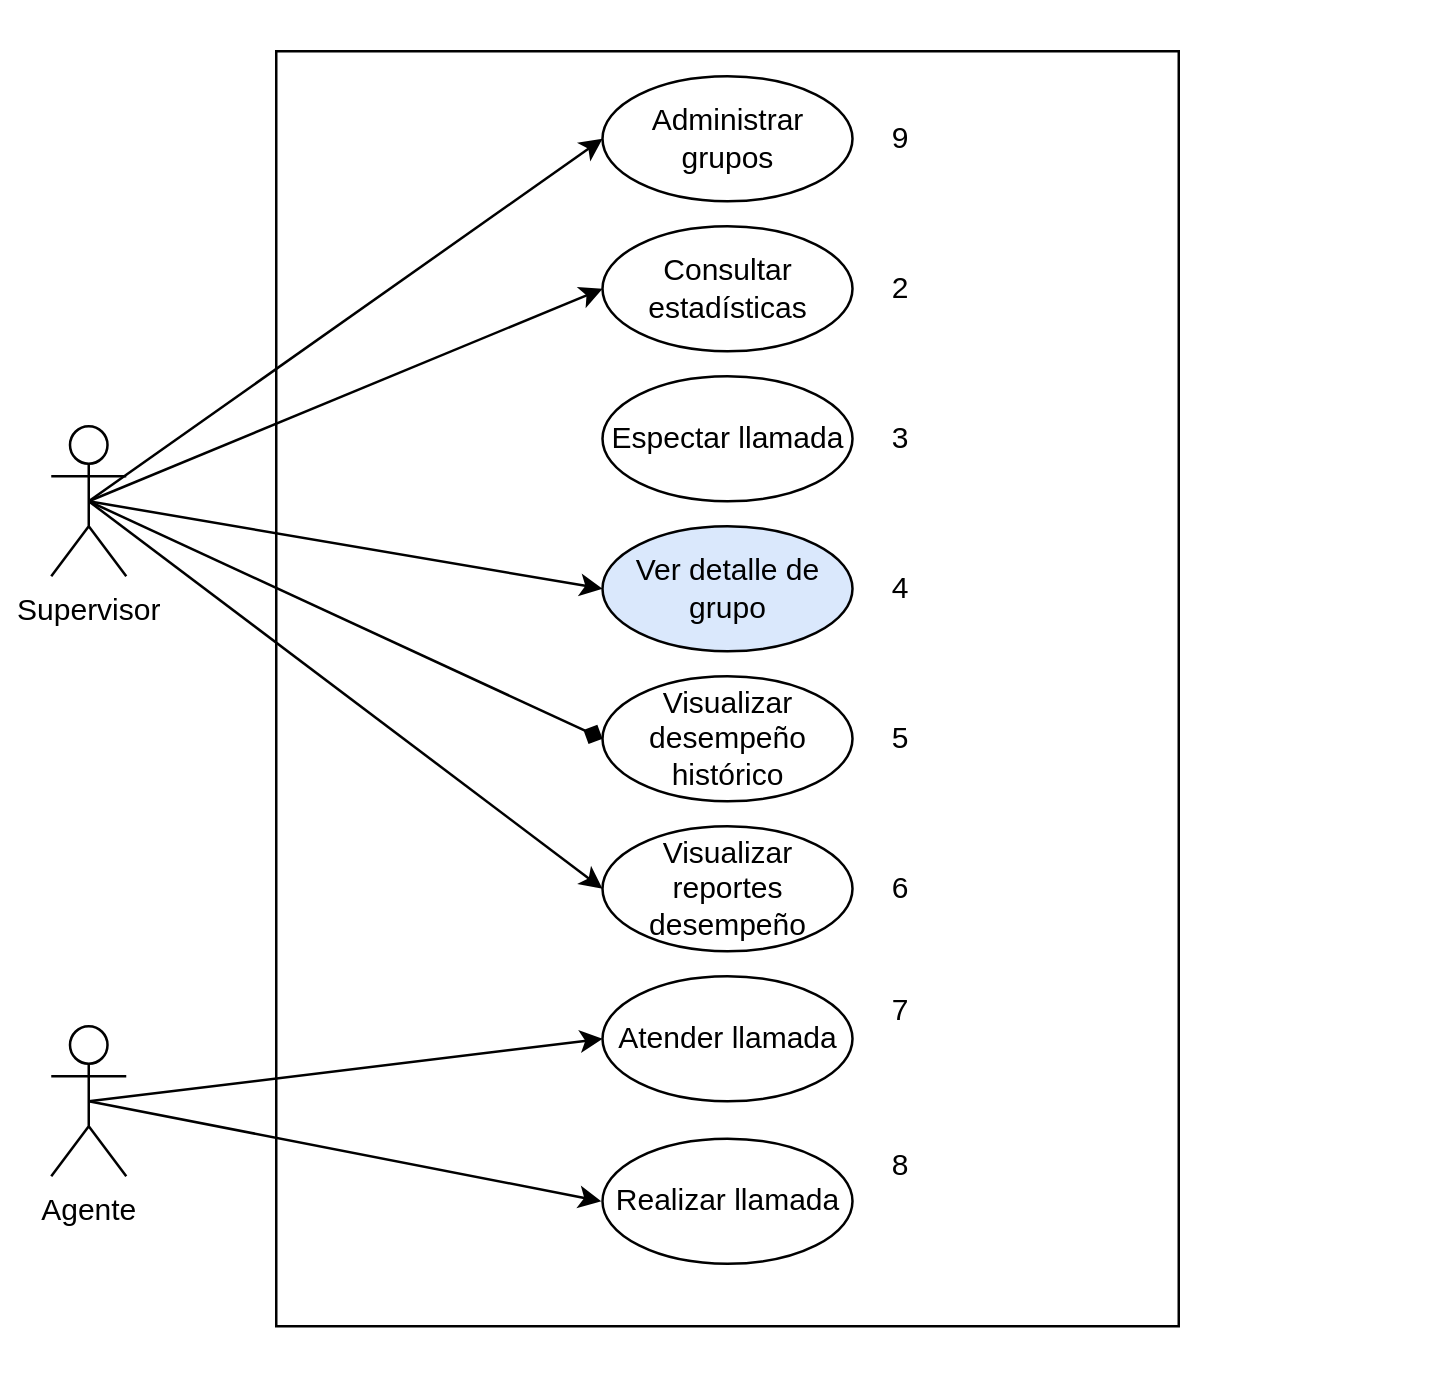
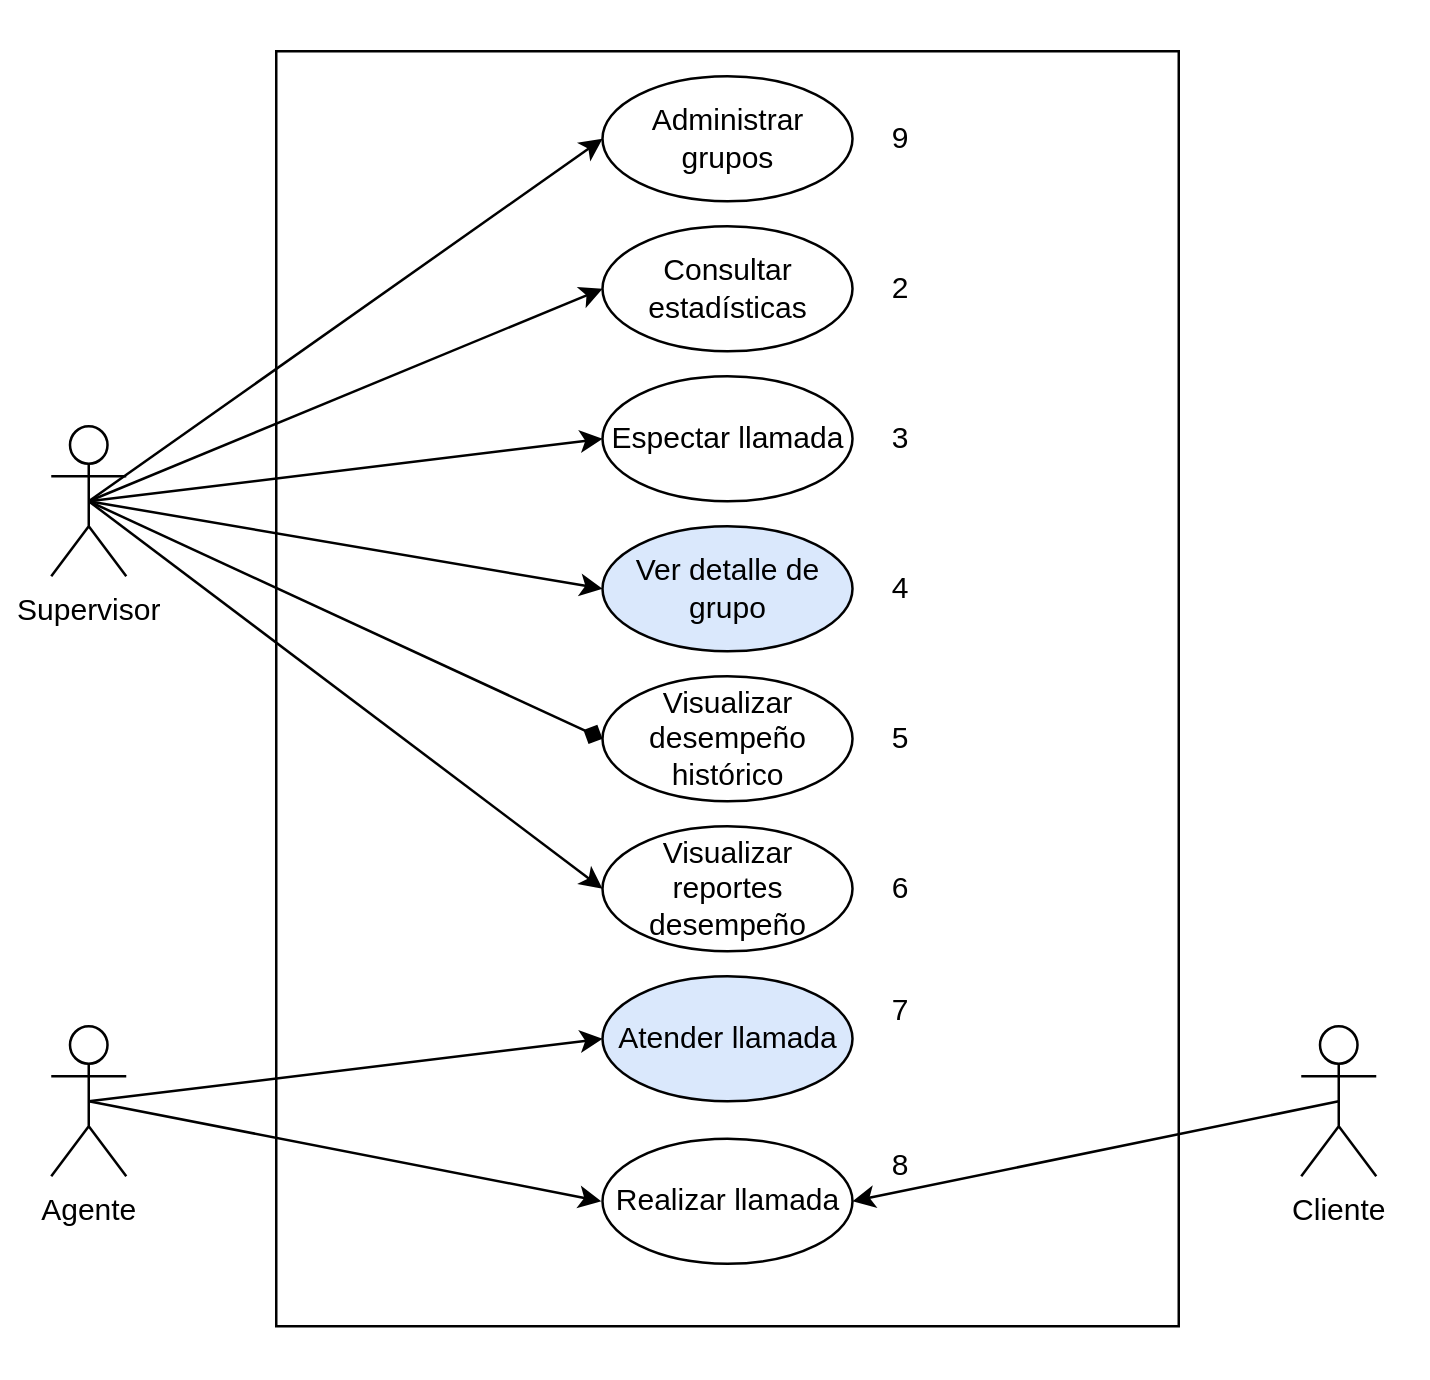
  <mxCell id="0" />
  <mxCell id="1" parent="0" />
  <mxCell id="2" value="" style="rounded=0;whiteSpace=wrap;html=1;" vertex="1" parent="1"><mxGeometry x="110" y="20" width="361" height="510" as="geometry" /></mxCell>
  <mxCell id="3" style="rounded=0;orthogonalLoop=1;jettySize=auto;html=1;exitX=0.5;exitY=0.5;exitDx=0;exitDy=0;exitPerimeter=0;entryX=0;entryY=0.5;entryDx=0;entryDy=0;" edge="1" parent="1" source="9" target="15"><mxGeometry relative="1" as="geometry" /></mxCell>
  <mxCell id="4" style="rounded=0;orthogonalLoop=1;jettySize=auto;html=1;exitX=0.5;exitY=0.5;exitDx=0;exitDy=0;exitPerimeter=0;entryX=0;entryY=0.5;entryDx=0;entryDy=0;" edge="1" parent="1" source="9" target="16"><mxGeometry relative="1" as="geometry" /></mxCell>
+ <mxCell id="5" style="rounded=0;orthogonalLoop=1;jettySize=auto;html=1;exitX=0.5;exitY=0.5;exitDx=0;exitDy=0;exitPerimeter=0;entryX=0;entryY=0.5;entryDx=0;entryDy=0;" edge="1" parent="1" source="9" target="17"><mxGeometry relative="1" as="geometry" /></mxCell>
  <mxCell id="6" style="rounded=0;orthogonalLoop=1;jettySize=auto;html=1;exitX=0.5;exitY=0.5;exitDx=0;exitDy=0;exitPerimeter=0;entryX=0;entryY=0.5;entryDx=0;entryDy=0;" edge="1" parent="1" source="9" target="18"><mxGeometry relative="1" as="geometry" /></mxCell>
  <mxCell id="7" style="rounded=0;orthogonalLoop=1;jettySize=auto;html=1;exitX=0.5;exitY=0.5;exitDx=0;exitDy=0;exitPerimeter=0;entryX=0;entryY=0.5;entryDx=0;entryDy=0;endArrow=diamond;" edge="1" parent="1" source="9" target="19"><mxGeometry relative="1" as="geometry" /></mxCell>
  <mxCell id="8" style="rounded=0;orthogonalLoop=1;jettySize=auto;html=1;exitX=0.5;exitY=0.5;exitDx=0;exitDy=0;exitPerimeter=0;entryX=0;entryY=0.5;entryDx=0;entryDy=0;" edge="1" parent="1" source="9" target="23"><mxGeometry relative="1" as="geometry" /></mxCell>
  <mxCell id="9" value="Supervisor" style="shape=umlActor;verticalLabelPosition=bottom;verticalAlign=top;html=1;outlineConnect=0;" vertex="1" parent="1"><mxGeometry x="20" y="170" width="30" height="60" as="geometry" /></mxCell>
  <mxCell id="10" style="rounded=0;orthogonalLoop=1;jettySize=auto;html=1;exitX=0.5;exitY=0.5;exitDx=0;exitDy=0;exitPerimeter=0;entryX=0;entryY=0.5;entryDx=0;entryDy=0;" edge="1" parent="1" source="12" target="20"><mxGeometry relative="1" as="geometry" /></mxCell>
  <mxCell id="11" style="rounded=0;orthogonalLoop=1;jettySize=auto;html=1;exitX=0.5;exitY=0.5;exitDx=0;exitDy=0;exitPerimeter=0;" edge="1" parent="1" source="12"><mxGeometry relative="1" as="geometry"><mxPoint x="240" y="480" as="targetPoint" /></mxGeometry></mxCell>
  <mxCell id="12" value="Agente" style="shape=umlActor;verticalLabelPosition=bottom;verticalAlign=top;html=1;outlineConnect=0;" vertex="1" parent="1"><mxGeometry x="20" y="410" width="30" height="60" as="geometry" /></mxCell>
+ <mxCell id="13" style="rounded=0;orthogonalLoop=1;jettySize=auto;html=1;exitX=0.5;exitY=0.5;exitDx=0;exitDy=0;exitPerimeter=0;entryX=1;entryY=0.5;entryDx=0;entryDy=0;" edge="1" parent="1" source="14" target="21"><mxGeometry relative="1" as="geometry" /></mxCell>
+ <mxCell id="14" value="Cliente" style="shape=umlActor;verticalLabelPosition=bottom;verticalAlign=top;html=1;outlineConnect=0;" vertex="1" parent="1"><mxGeometry x="520" y="410" width="30" height="60" as="geometry" /></mxCell>
  <mxCell id="15" value="Administrar grupos" style="ellipse;whiteSpace=wrap;html=1;" vertex="1" parent="1"><mxGeometry x="240.5" y="30" width="100" height="50" as="geometry" /></mxCell>
  <mxCell id="16" value="Consultar estadísticas" style="ellipse;whiteSpace=wrap;html=1;" vertex="1" parent="1"><mxGeometry x="240.5" y="90" width="100" height="50" as="geometry" /></mxCell>
  <mxCell id="17" value="Espectar llamada" style="ellipse;whiteSpace=wrap;html=1;" vertex="1" parent="1"><mxGeometry x="240.5" y="150" width="100" height="50" as="geometry" /></mxCell>
  <mxCell id="18" value="Ver detalle de grupo" style="ellipse;whiteSpace=wrap;html=1;fillColor=#dae8fc;" vertex="1" parent="1"><mxGeometry x="240.5" y="210" width="100" height="50" as="geometry" /></mxCell>
  <mxCell id="19" value="Visualizar desempeño histórico" style="ellipse;whiteSpace=wrap;html=1;" vertex="1" parent="1"><mxGeometry x="240.5" y="270" width="100" height="50" as="geometry" /></mxCell>
- <mxCell id="20" value="Atender llamada" style="ellipse;whiteSpace=wrap;html=1;" vertex="1" parent="1"><mxGeometry x="240.5" y="390" width="100" height="50" as="geometry" /></mxCell>
+ <mxCell id="20" value="Atender llamada" style="ellipse;whiteSpace=wrap;html=1;fillColor=#dae8fc;" vertex="1" parent="1"><mxGeometry x="240.5" y="390" width="100" height="50" as="geometry" /></mxCell>
  <mxCell id="21" value="Realizar llamada" style="ellipse;whiteSpace=wrap;html=1;" vertex="1" parent="1"><mxGeometry x="240.5" y="455" width="100" height="50" as="geometry" /></mxCell>
  <mxCell id="22" style="edgeStyle=orthogonalEdgeStyle;rounded=0;orthogonalLoop=1;jettySize=auto;html=1;exitX=0.5;exitY=1;exitDx=0;exitDy=0;" edge="1" parent="1" source="18" target="18"><mxGeometry relative="1" as="geometry" /></mxCell>
  <mxCell id="23" value="Visualizar reportes desempeño" style="ellipse;whiteSpace=wrap;html=1;" vertex="1" parent="1"><mxGeometry x="240.5" y="330" width="100" height="50" as="geometry" /></mxCell>
  <mxCell id="24" value="9" style="text;html=1;align=center;verticalAlign=middle;whiteSpace=wrap;rounded=0;" vertex="1" parent="1"><mxGeometry x="330" y="40" width="60" height="30" as="geometry" /></mxCell>
  <mxCell id="25" value="2" style="text;html=1;align=center;verticalAlign=middle;whiteSpace=wrap;rounded=0;" vertex="1" parent="1"><mxGeometry x="330" y="100" width="60" height="30" as="geometry" /></mxCell>
  <mxCell id="26" value="3" style="text;html=1;align=center;verticalAlign=middle;whiteSpace=wrap;rounded=0;" vertex="1" parent="1"><mxGeometry x="330" y="160" width="60" height="30" as="geometry" /></mxCell>
  <mxCell id="27" value="4" style="text;html=1;align=center;verticalAlign=middle;whiteSpace=wrap;rounded=0;" vertex="1" parent="1"><mxGeometry x="330" y="220" width="60" height="30" as="geometry" /></mxCell>
  <mxCell id="28" value="5" style="text;html=1;align=center;verticalAlign=middle;whiteSpace=wrap;rounded=0;" vertex="1" parent="1"><mxGeometry x="330" y="280" width="60" height="30" as="geometry" /></mxCell>
  <mxCell id="29" value="6" style="text;html=1;align=center;verticalAlign=middle;whiteSpace=wrap;rounded=0;" vertex="1" parent="1"><mxGeometry x="330" y="340" width="60" height="30" as="geometry" /></mxCell>
  <mxCell id="30" value="7" style="text;html=1;align=center;verticalAlign=middle;whiteSpace=wrap;rounded=0;" vertex="1" parent="1"><mxGeometry x="330" y="389" width="60" height="30" as="geometry" /></mxCell>
  <mxCell id="31" value="8" style="text;html=1;align=center;verticalAlign=middle;whiteSpace=wrap;rounded=0;" vertex="1" parent="1"><mxGeometry x="330" y="451" width="60" height="30" as="geometry" /></mxCell>
